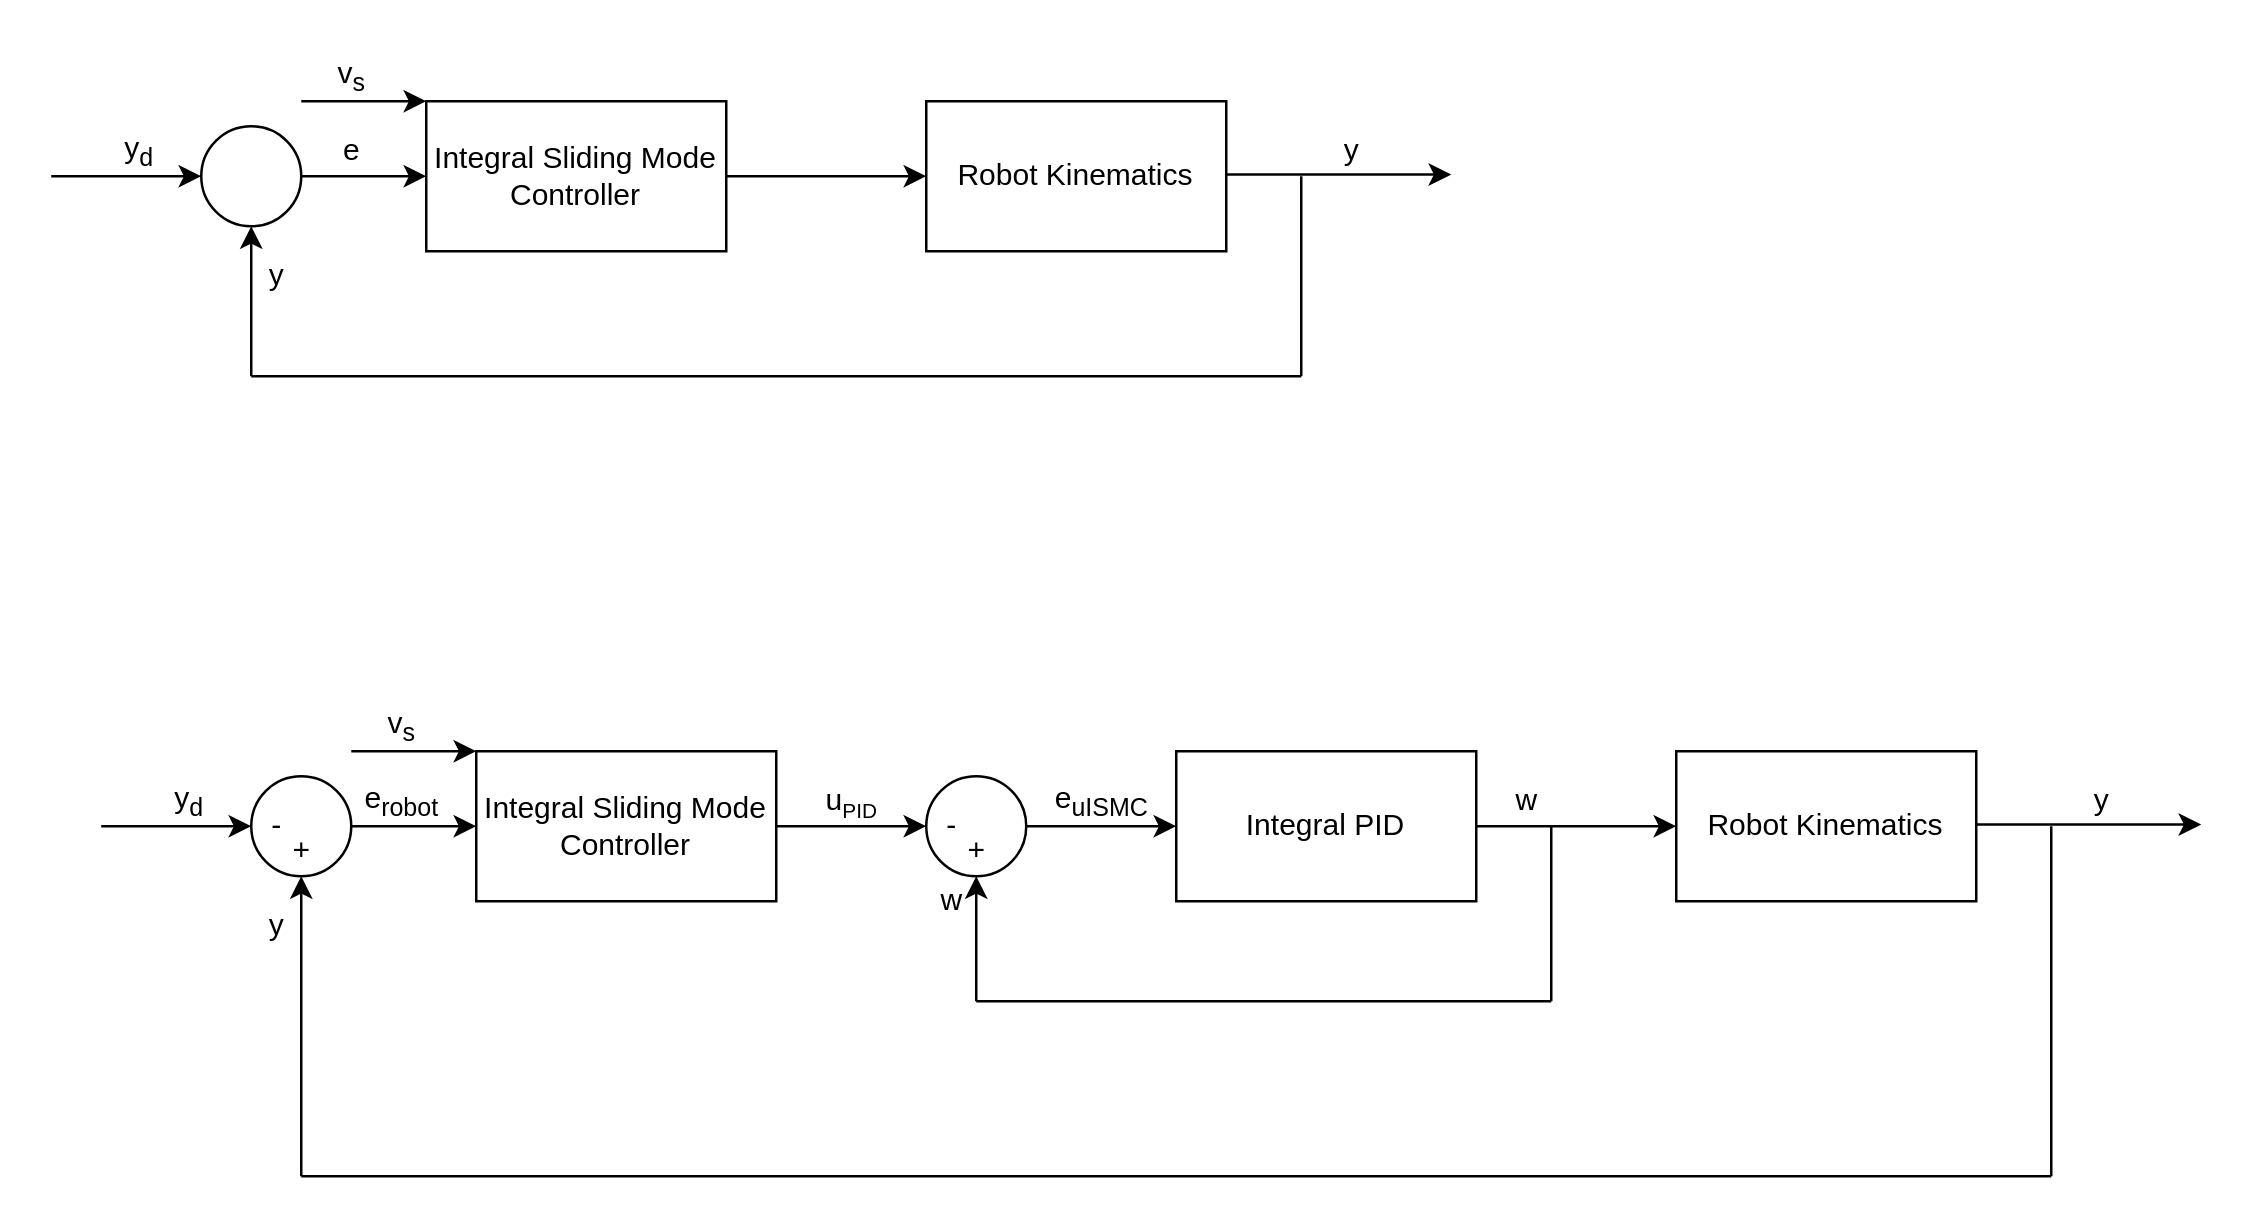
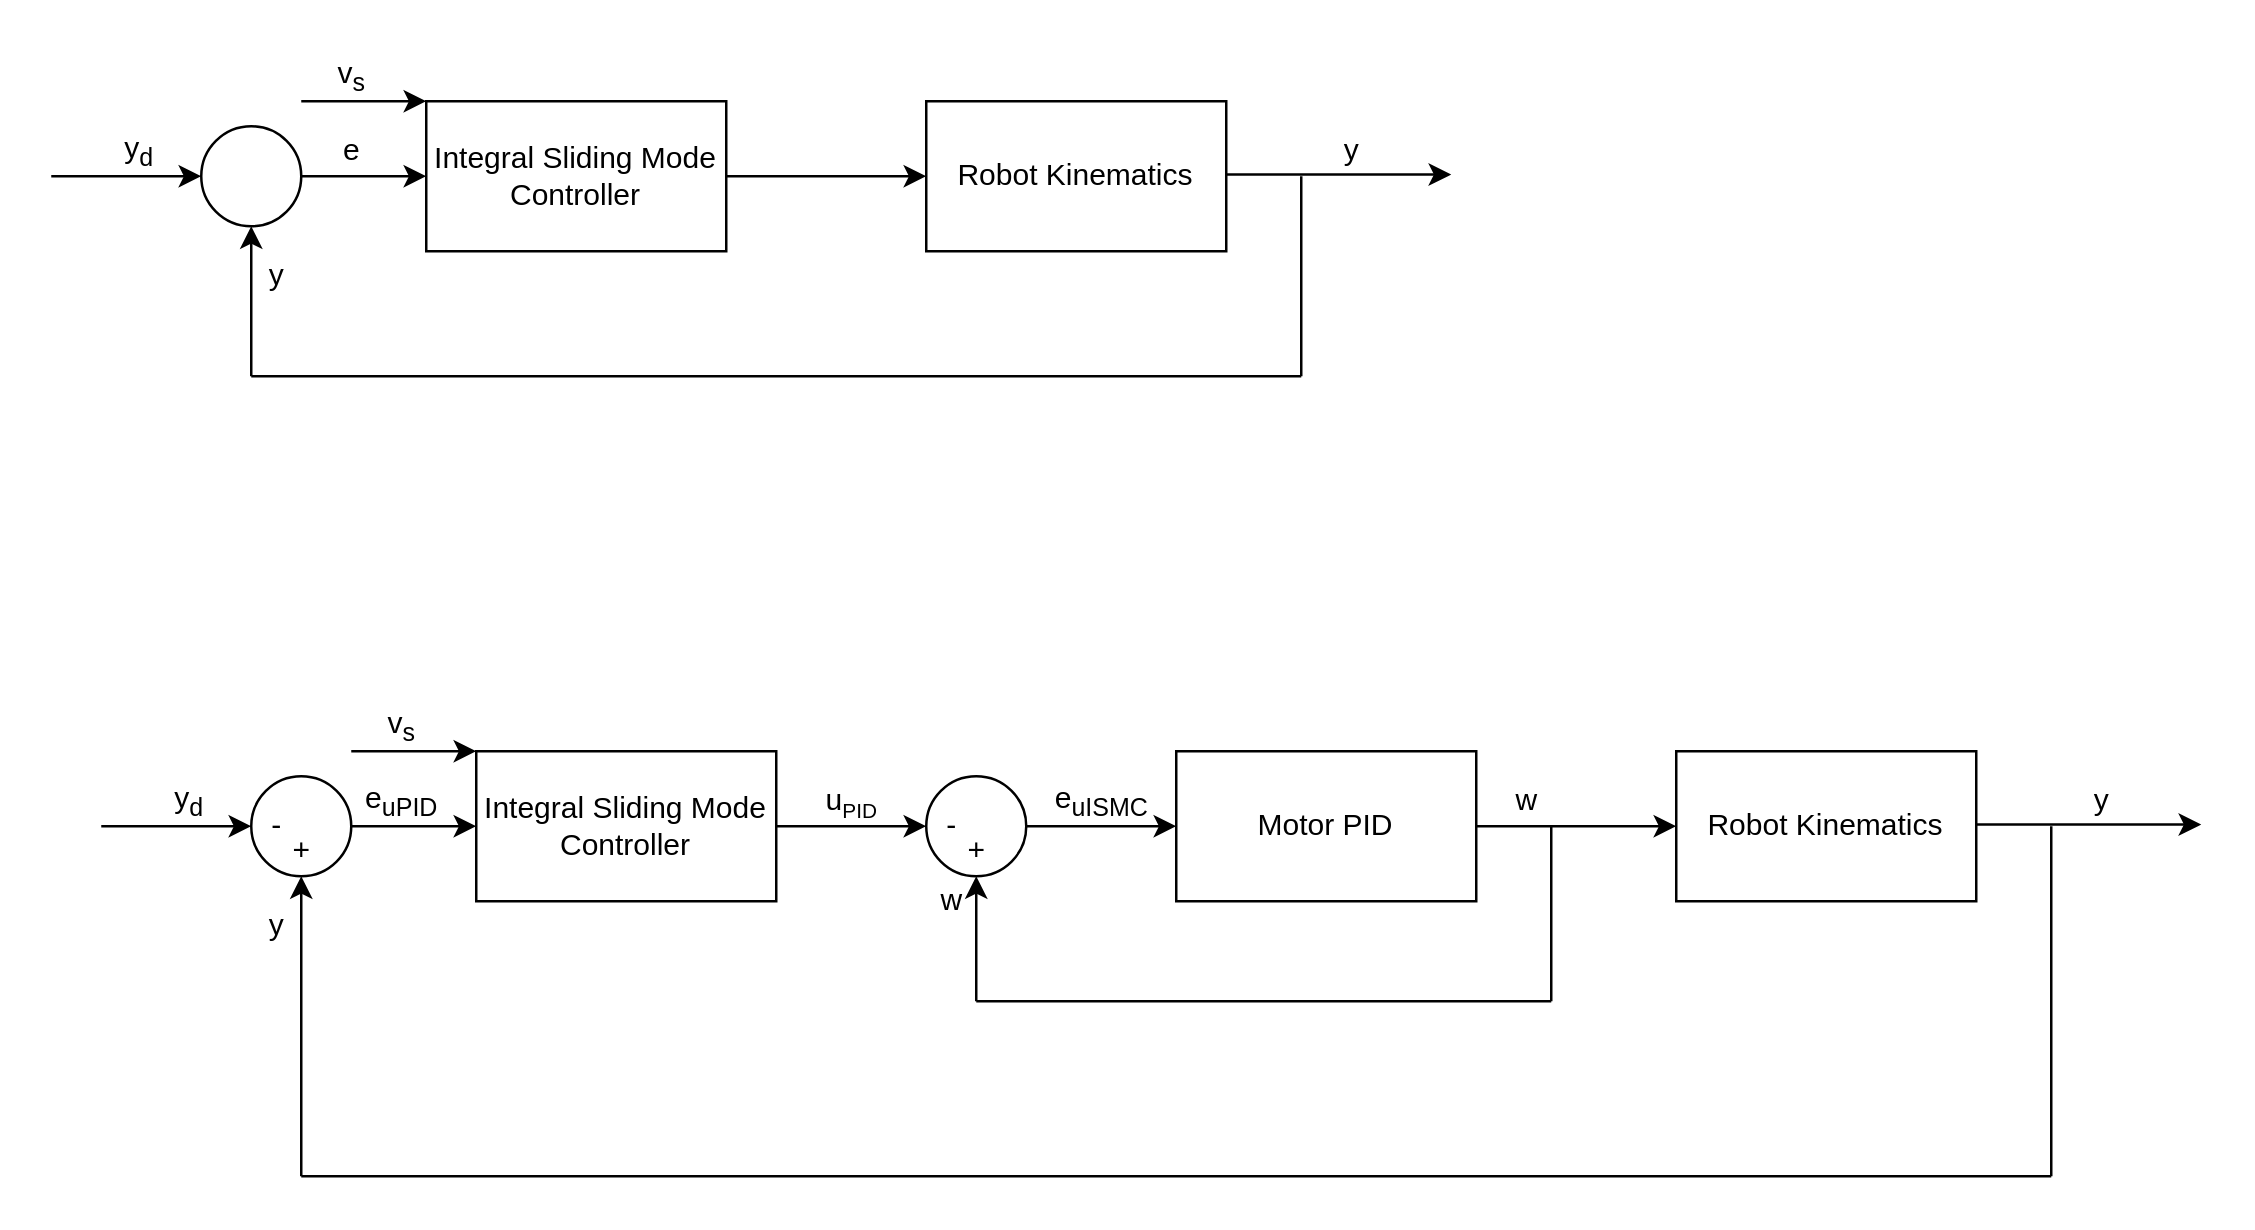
  <mxCell id="0" />
  <mxCell id="1" parent="0" />
  <mxCell id="2" style="edgeStyle=orthogonalEdgeStyle;rounded=0;orthogonalLoop=1;jettySize=auto;html=1;entryX=0;entryY=0.5;entryDx=0;entryDy=0;" edge="1" parent="1" source="3" target="4"><mxGeometry relative="1" as="geometry"><mxPoint x="360" y="70" as="targetPoint" /></mxGeometry></mxCell>
  <mxCell id="3" value="Integral Sliding Mode Controller" style="rounded=0;whiteSpace=wrap;html=1;" vertex="1" parent="1"><mxGeometry x="170" y="40" width="120" height="60" as="geometry" /></mxCell>
  <mxCell id="4" value="Robot Kinematics" style="rounded=0;whiteSpace=wrap;html=1;" vertex="1" parent="1"><mxGeometry x="370" y="40" width="120" height="60" as="geometry" /></mxCell>
  <mxCell id="5" value="" style="ellipse;whiteSpace=wrap;html=1;aspect=fixed;" vertex="1" parent="1"><mxGeometry x="80" y="50" width="40" height="40" as="geometry" /></mxCell>
  <mxCell id="6" value="" style="endArrow=classic;html=1;entryX=0;entryY=0.5;entryDx=0;entryDy=0;" edge="1" parent="1" target="3"><mxGeometry width="50" height="50" relative="1" as="geometry"><mxPoint x="120" y="70" as="sourcePoint" /><mxPoint x="170" y="20" as="targetPoint" /></mxGeometry></mxCell>
  <mxCell id="7" value="" style="endArrow=classic;html=1;" edge="1" parent="1"><mxGeometry width="50" height="50" relative="1" as="geometry"><mxPoint x="20" y="70" as="sourcePoint" /><mxPoint x="80" y="70" as="targetPoint" /></mxGeometry></mxCell>
  <mxCell id="8" value="" style="endArrow=classic;html=1;" edge="1" parent="1"><mxGeometry width="50" height="50" relative="1" as="geometry"><mxPoint x="490" y="69.31" as="sourcePoint" /><mxPoint x="580" y="69.31" as="targetPoint" /></mxGeometry></mxCell>
  <mxCell id="9" value="" style="endArrow=classic;html=1;" edge="1" parent="1"><mxGeometry width="50" height="50" relative="1" as="geometry"><mxPoint x="100" y="150" as="sourcePoint" /><mxPoint x="100" y="90" as="targetPoint" /></mxGeometry></mxCell>
  <mxCell id="10" value="" style="endArrow=none;html=1;" edge="1" parent="1"><mxGeometry width="50" height="50" relative="1" as="geometry"><mxPoint x="100" y="150" as="sourcePoint" /><mxPoint x="520" y="150" as="targetPoint" /></mxGeometry></mxCell>
  <mxCell id="11" value="y" style="text;html=1;align=center;verticalAlign=middle;resizable=0;points=[];autosize=1;" vertex="1" parent="1"><mxGeometry x="100" y="100" width="20" height="20" as="geometry" /></mxCell>
  <mxCell id="12" value="y&lt;sub&gt;d&lt;/sub&gt;" style="text;html=1;align=center;verticalAlign=middle;resizable=0;points=[];autosize=1;" vertex="1" parent="1"><mxGeometry x="40" y="50" width="30" height="20" as="geometry" /></mxCell>
  <mxCell id="13" value="e" style="text;html=1;align=center;verticalAlign=middle;resizable=0;points=[];autosize=1;" vertex="1" parent="1"><mxGeometry x="130" y="50" width="20" height="20" as="geometry" /></mxCell>
  <mxCell id="14" value="" style="endArrow=none;html=1;" edge="1" parent="1"><mxGeometry width="50" height="50" relative="1" as="geometry"><mxPoint x="520" y="150" as="sourcePoint" /><mxPoint x="520" y="70" as="targetPoint" /></mxGeometry></mxCell>
  <mxCell id="15" value="y" style="text;html=1;align=center;verticalAlign=middle;resizable=0;points=[];autosize=1;" vertex="1" parent="1"><mxGeometry x="530" y="50" width="20" height="20" as="geometry" /></mxCell>
  <mxCell id="16" value="" style="endArrow=classic;html=1;" edge="1" parent="1"><mxGeometry width="50" height="50" relative="1" as="geometry"><mxPoint x="120" y="40" as="sourcePoint" /><mxPoint x="170" y="40" as="targetPoint" /></mxGeometry></mxCell>
  <mxCell id="17" value="v&lt;sub&gt;s&lt;/sub&gt;" style="text;html=1;align=center;verticalAlign=middle;resizable=0;points=[];autosize=1;" vertex="1" parent="1"><mxGeometry x="125" y="20" width="30" height="20" as="geometry" /></mxCell>
  <mxCell id="18" style="edgeStyle=orthogonalEdgeStyle;rounded=0;orthogonalLoop=1;jettySize=auto;html=1;" edge="1" parent="1" source="19"><mxGeometry relative="1" as="geometry"><mxPoint x="370" y="330" as="targetPoint" /></mxGeometry></mxCell>
  <mxCell id="19" value="Integral Sliding Mode Controller" style="rounded=0;whiteSpace=wrap;html=1;" vertex="1" parent="1"><mxGeometry x="190" y="300" width="120" height="60" as="geometry" /></mxCell>
  <mxCell id="20" value="Robot Kinematics" style="rounded=0;whiteSpace=wrap;html=1;" vertex="1" parent="1"><mxGeometry x="670" y="300" width="120" height="60" as="geometry" /></mxCell>
  <mxCell id="21" value="" style="ellipse;whiteSpace=wrap;html=1;aspect=fixed;" vertex="1" parent="1"><mxGeometry x="100" y="310" width="40" height="40" as="geometry" /></mxCell>
  <mxCell id="22" value="" style="endArrow=classic;html=1;entryX=0;entryY=0.5;entryDx=0;entryDy=0;" edge="1" parent="1" target="19"><mxGeometry width="50" height="50" relative="1" as="geometry"><mxPoint x="140" y="330" as="sourcePoint" /><mxPoint x="190" y="280" as="targetPoint" /></mxGeometry></mxCell>
  <mxCell id="23" value="" style="endArrow=classic;html=1;" edge="1" parent="1"><mxGeometry width="50" height="50" relative="1" as="geometry"><mxPoint x="40" y="330" as="sourcePoint" /><mxPoint x="100" y="330" as="targetPoint" /></mxGeometry></mxCell>
  <mxCell id="24" value="" style="endArrow=classic;html=1;" edge="1" parent="1"><mxGeometry width="50" height="50" relative="1" as="geometry"><mxPoint x="790" y="329.31" as="sourcePoint" /><mxPoint x="880" y="329.31" as="targetPoint" /></mxGeometry></mxCell>
  <mxCell id="25" value="" style="endArrow=classic;html=1;" edge="1" parent="1"><mxGeometry width="50" height="50" relative="1" as="geometry"><mxPoint x="120" y="470" as="sourcePoint" /><mxPoint x="120" y="350" as="targetPoint" /></mxGeometry></mxCell>
  <mxCell id="26" value="" style="endArrow=none;html=1;" edge="1" parent="1"><mxGeometry width="50" height="50" relative="1" as="geometry"><mxPoint x="120" y="470" as="sourcePoint" /><mxPoint x="820" y="470" as="targetPoint" /></mxGeometry></mxCell>
  <mxCell id="27" value="y" style="text;html=1;align=center;verticalAlign=middle;resizable=0;points=[];autosize=1;" vertex="1" parent="1"><mxGeometry x="100" y="360" width="20" height="20" as="geometry" /></mxCell>
  <mxCell id="28" value="y&lt;sub&gt;d&lt;/sub&gt;" style="text;html=1;align=center;verticalAlign=middle;resizable=0;points=[];autosize=1;" vertex="1" parent="1"><mxGeometry x="60" y="310" width="30" height="20" as="geometry" /></mxCell>
- <mxCell id="29" value="e&lt;sub&gt;robot&lt;/sub&gt;" style="text;html=1;align=center;verticalAlign=middle;resizable=0;points=[];autosize=1;" vertex="1" parent="1"><mxGeometry x="140" y="310" width="40" height="20" as="geometry" /></mxCell>
+ <mxCell id="29" value="e&lt;sub&gt;uPID&lt;/sub&gt;" style="text;html=1;align=center;verticalAlign=middle;resizable=0;points=[];autosize=1;" vertex="1" parent="1"><mxGeometry x="140" y="310" width="40" height="20" as="geometry" /></mxCell>
  <mxCell id="30" value="" style="endArrow=none;html=1;" edge="1" parent="1"><mxGeometry width="50" height="50" relative="1" as="geometry"><mxPoint x="820" y="470" as="sourcePoint" /><mxPoint x="820" y="330" as="targetPoint" /></mxGeometry></mxCell>
  <mxCell id="31" value="u&lt;span style=&quot;font-size: 10px&quot;&gt;&lt;sub&gt;PID&lt;/sub&gt;&lt;/span&gt;" style="text;html=1;align=center;verticalAlign=middle;resizable=0;points=[];autosize=1;" vertex="1" parent="1"><mxGeometry x="320" y="310" width="40" height="20" as="geometry" /></mxCell>
  <mxCell id="32" value="y" style="text;html=1;align=center;verticalAlign=middle;resizable=0;points=[];autosize=1;" vertex="1" parent="1"><mxGeometry x="830" y="310" width="20" height="20" as="geometry" /></mxCell>
  <mxCell id="33" value="" style="endArrow=classic;html=1;" edge="1" parent="1"><mxGeometry width="50" height="50" relative="1" as="geometry"><mxPoint x="140" y="300" as="sourcePoint" /><mxPoint x="190" y="300" as="targetPoint" /></mxGeometry></mxCell>
  <mxCell id="34" value="v&lt;sub&gt;s&lt;/sub&gt;" style="text;html=1;align=center;verticalAlign=middle;resizable=0;points=[];autosize=1;" vertex="1" parent="1"><mxGeometry x="145" y="280" width="30" height="20" as="geometry" /></mxCell>
  <mxCell id="35" value="" style="edgeStyle=orthogonalEdgeStyle;rounded=0;orthogonalLoop=1;jettySize=auto;html=1;" edge="1" parent="1" source="36"><mxGeometry relative="1" as="geometry"><mxPoint x="670" y="330" as="targetPoint" /></mxGeometry></mxCell>
- <mxCell id="36" value="Integral PID" style="rounded=0;whiteSpace=wrap;html=1;" vertex="1" parent="1"><mxGeometry x="470" y="300" width="120" height="60" as="geometry" /></mxCell>
+ <mxCell id="36" value="Motor PID" style="rounded=0;whiteSpace=wrap;html=1;" vertex="1" parent="1"><mxGeometry x="470" y="300" width="120" height="60" as="geometry" /></mxCell>
  <mxCell id="37" style="edgeStyle=orthogonalEdgeStyle;rounded=0;orthogonalLoop=1;jettySize=auto;html=1;entryX=0;entryY=0.5;entryDx=0;entryDy=0;" edge="1" parent="1" source="38" target="36"><mxGeometry relative="1" as="geometry" /></mxCell>
  <mxCell id="38" value="" style="ellipse;whiteSpace=wrap;html=1;aspect=fixed;" vertex="1" parent="1"><mxGeometry x="370" y="310" width="40" height="40" as="geometry" /></mxCell>
  <mxCell id="39" value="+" style="text;html=1;align=center;verticalAlign=middle;resizable=0;points=[];autosize=1;" vertex="1" parent="1"><mxGeometry x="110" y="330" width="20" height="20" as="geometry" /></mxCell>
  <mxCell id="40" value="-" style="text;html=1;align=center;verticalAlign=middle;resizable=0;points=[];autosize=1;" vertex="1" parent="1"><mxGeometry x="100" y="320" width="20" height="20" as="geometry" /></mxCell>
  <mxCell id="41" value="-" style="text;html=1;align=center;verticalAlign=middle;resizable=0;points=[];autosize=1;" vertex="1" parent="1"><mxGeometry x="370" y="320" width="20" height="20" as="geometry" /></mxCell>
  <mxCell id="42" value="+" style="text;html=1;align=center;verticalAlign=middle;resizable=0;points=[];autosize=1;" vertex="1" parent="1"><mxGeometry x="380" y="330" width="20" height="20" as="geometry" /></mxCell>
  <mxCell id="43" value="e&lt;sub&gt;uISMC&lt;/sub&gt;" style="text;html=1;align=center;verticalAlign=middle;resizable=0;points=[];autosize=1;" vertex="1" parent="1"><mxGeometry x="415" y="310" width="50" height="20" as="geometry" /></mxCell>
  <mxCell id="44" value="" style="endArrow=none;html=1;" edge="1" parent="1"><mxGeometry width="50" height="50" relative="1" as="geometry"><mxPoint x="620" y="400" as="sourcePoint" /><mxPoint x="620" y="330" as="targetPoint" /></mxGeometry></mxCell>
  <mxCell id="45" value="" style="endArrow=none;html=1;" edge="1" parent="1"><mxGeometry width="50" height="50" relative="1" as="geometry"><mxPoint x="390" y="400" as="sourcePoint" /><mxPoint x="620" y="400" as="targetPoint" /></mxGeometry></mxCell>
  <mxCell id="46" value="" style="endArrow=classic;html=1;" edge="1" parent="1" target="42"><mxGeometry width="50" height="50" relative="1" as="geometry"><mxPoint x="390" y="400" as="sourcePoint" /><mxPoint x="440" y="330" as="targetPoint" /></mxGeometry></mxCell>
  <mxCell id="47" value="w" style="text;html=1;align=center;verticalAlign=middle;resizable=0;points=[];autosize=1;" vertex="1" parent="1"><mxGeometry x="600" y="310" width="20" height="20" as="geometry" /></mxCell>
  <mxCell id="48" value="w" style="text;html=1;align=center;verticalAlign=middle;resizable=0;points=[];autosize=1;" vertex="1" parent="1"><mxGeometry x="370" y="350" width="20" height="20" as="geometry" /></mxCell>
